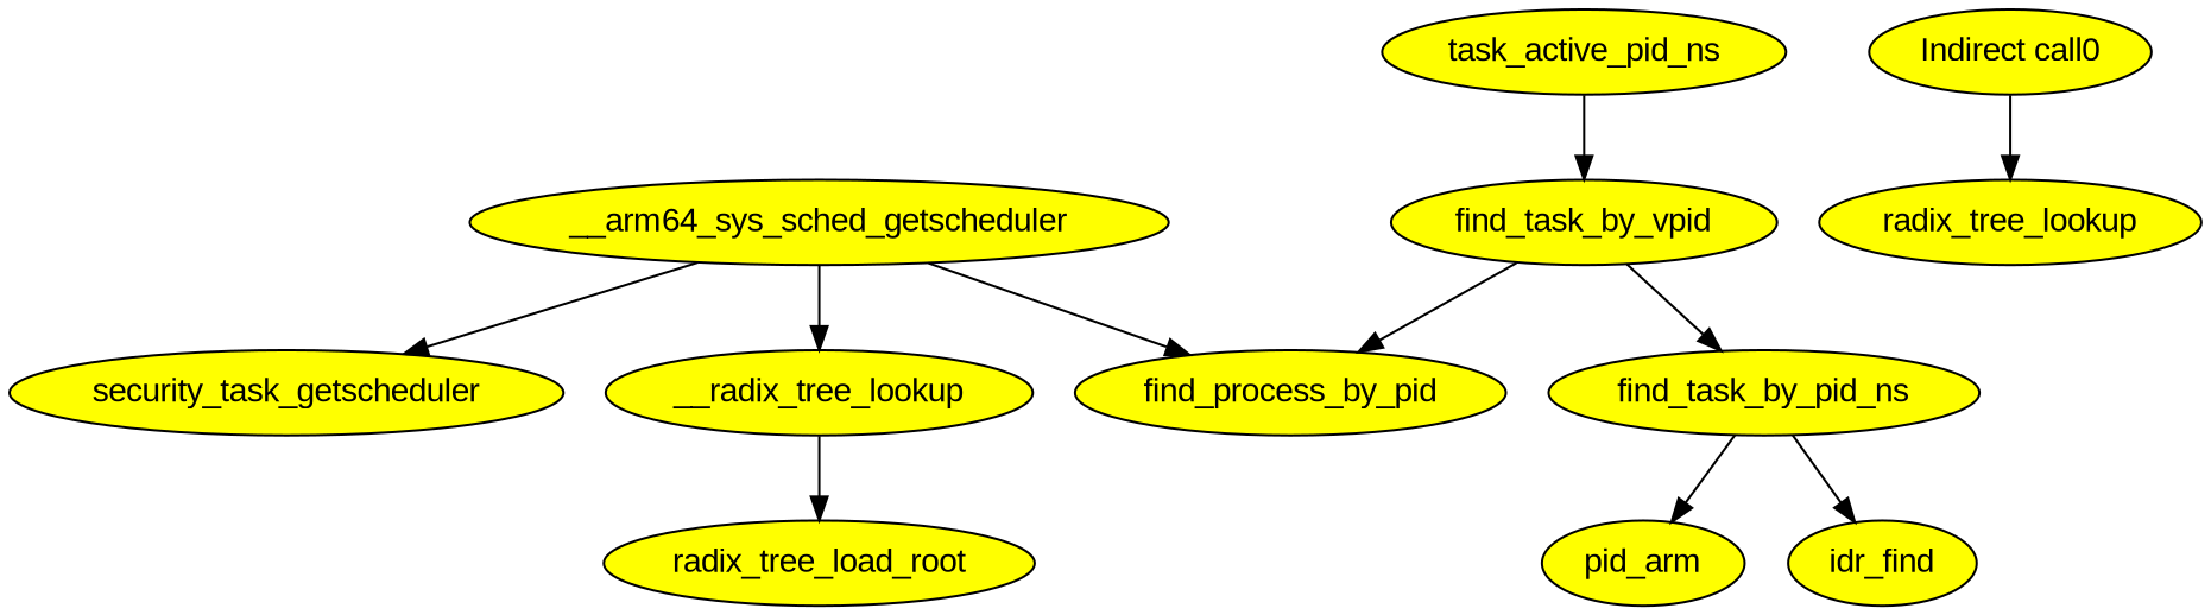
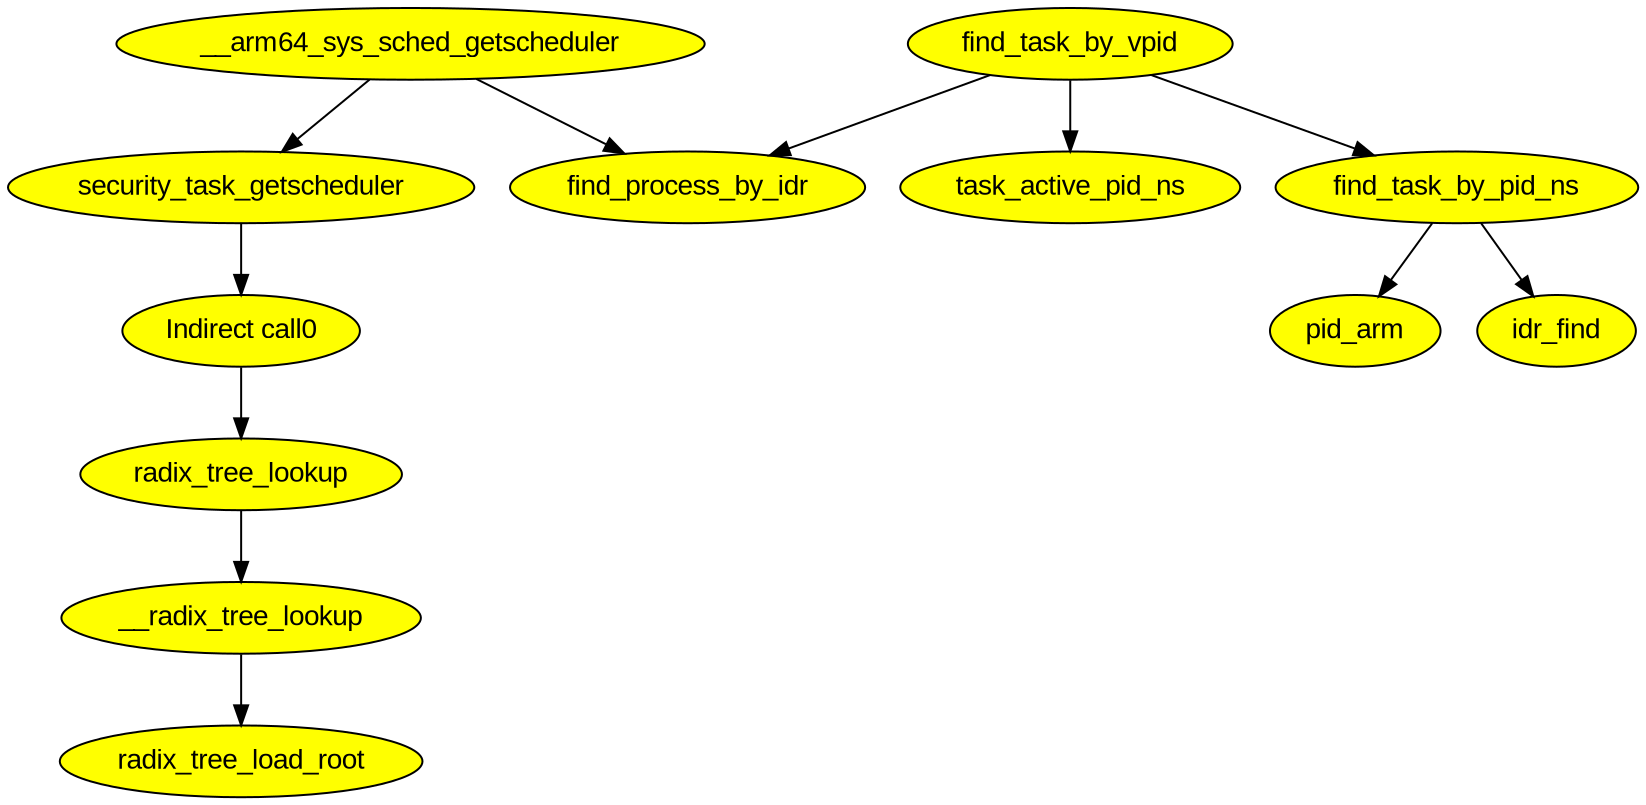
  digraph {
    fontname="Liberation Sans"
    rankdir=TB
    node [fillcolor=yellow fontname="Liberation Sans" style=filled]
    edge [fontname="Liberation Sans"]
    __arm64_sys_sched_getscheduler
-   find_process_by_pid
+   find_process_by_pid [label=find_process_by_idr]
    security_task_getscheduler
    "Indirect call0"
    find_task_by_vpid
    task_active_pid_ns
    find_task_by_pid_ns
    n8 [label=pid_arm]
    idr_find
    radix_tree_lookup
    __radix_tree_lookup
    radix_tree_load_root
    __arm64_sys_sched_getscheduler -> find_process_by_pid [edgeid=1]
    __arm64_sys_sched_getscheduler -> security_task_getscheduler [edgeid=10]
+   security_task_getscheduler -> "Indirect call0" [edgeid=11]
    "Indirect call0" -> radix_tree_lookup [edgeid=7]
    find_task_by_vpid -> find_process_by_pid [edgeid=2]
-   task_active_pid_ns -> find_task_by_vpid [edgeid=3]
+   find_task_by_vpid -> task_active_pid_ns [edgeid=3]
    find_task_by_vpid -> find_task_by_pid_ns [edgeid=4]
    find_task_by_pid_ns -> n8 [edgeid=5]
    find_task_by_pid_ns -> idr_find [edgeid=6]
-   __arm64_sys_sched_getscheduler -> __radix_tree_lookup [edgeid=8]
+   radix_tree_lookup -> __radix_tree_lookup [edgeid=8]
    __radix_tree_lookup -> radix_tree_load_root [edgeid=9]
  }
